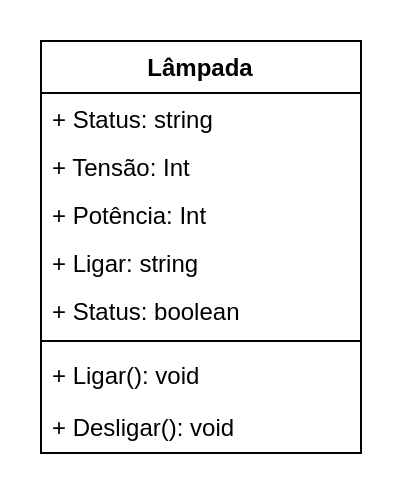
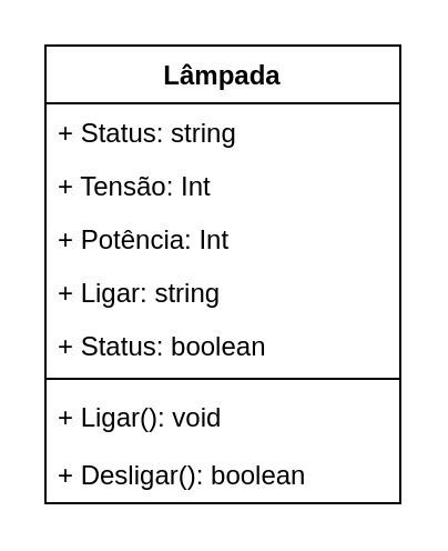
  <mxCell id="0" />
  <mxCell id="1" parent="0" />
  <mxCell id="2" value="Lâmpada" style="swimlane;fontStyle=1;align=center;verticalAlign=top;childLayout=stackLayout;horizontal=1;startSize=26;horizontalStack=0;resizeParent=1;resizeParentMax=0;resizeLast=0;collapsible=1;marginBottom=0;whiteSpace=wrap;html=1;" vertex="1" parent="1"><mxGeometry x="20" y="20" width="160" height="206" as="geometry" /></mxCell>
  <mxCell id="3" value="+ Status: string" style="text;strokeColor=none;fillColor=none;align=left;verticalAlign=top;spacingLeft=4;spacingRight=4;overflow=hidden;rotatable=0;points=[[0,0.5],[1,0.5]];portConstraint=eastwest;whiteSpace=wrap;html=1;" vertex="1" parent="2"><mxGeometry y="26" width="160" height="24" as="geometry" /></mxCell>
  <mxCell id="4" value="+ Tensão: Int" style="text;strokeColor=none;fillColor=none;align=left;verticalAlign=top;spacingLeft=4;spacingRight=4;overflow=hidden;rotatable=0;points=[[0,0.5],[1,0.5]];portConstraint=eastwest;whiteSpace=wrap;html=1;" vertex="1" parent="2"><mxGeometry y="50" width="160" height="24" as="geometry" /></mxCell>
  <mxCell id="5" value="+ Potência: Int" style="text;strokeColor=none;fillColor=none;align=left;verticalAlign=top;spacingLeft=4;spacingRight=4;overflow=hidden;rotatable=0;points=[[0,0.5],[1,0.5]];portConstraint=eastwest;whiteSpace=wrap;html=1;" vertex="1" parent="2"><mxGeometry y="74" width="160" height="24" as="geometry" /></mxCell>
  <mxCell id="6" value="+ Ligar: string&lt;div&gt;&lt;br&gt;&lt;/div&gt;" style="text;strokeColor=none;fillColor=none;align=left;verticalAlign=top;spacingLeft=4;spacingRight=4;overflow=hidden;rotatable=0;points=[[0,0.5],[1,0.5]];portConstraint=eastwest;whiteSpace=wrap;html=1;" vertex="1" parent="2"><mxGeometry y="98" width="160" height="24" as="geometry" /></mxCell>
  <mxCell id="7" value="+ Status: boolean&lt;div&gt;&lt;div&gt;&lt;br&gt;&lt;/div&gt;&lt;/div&gt;" style="text;strokeColor=none;fillColor=none;align=left;verticalAlign=top;spacingLeft=4;spacingRight=4;overflow=hidden;rotatable=0;points=[[0,0.5],[1,0.5]];portConstraint=eastwest;whiteSpace=wrap;html=1;" vertex="1" parent="2"><mxGeometry y="122" width="160" height="24" as="geometry" /></mxCell>
  <mxCell id="8" value="" style="line;strokeWidth=1;fillColor=none;align=left;verticalAlign=middle;spacingTop=-1;spacingLeft=3;spacingRight=3;rotatable=0;labelPosition=right;points=[];portConstraint=eastwest;strokeColor=inherit;" vertex="1" parent="2"><mxGeometry y="146" width="160" height="8" as="geometry" /></mxCell>
  <mxCell id="9" value="+ Ligar(): void" style="text;strokeColor=none;fillColor=none;align=left;verticalAlign=top;spacingLeft=4;spacingRight=4;overflow=hidden;rotatable=0;points=[[0,0.5],[1,0.5]];portConstraint=eastwest;whiteSpace=wrap;html=1;" vertex="1" parent="2"><mxGeometry y="154" width="160" height="26" as="geometry" /></mxCell>
- <mxCell id="10" value="+ Desligar(): void" style="text;strokeColor=none;fillColor=none;align=left;verticalAlign=top;spacingLeft=4;spacingRight=4;overflow=hidden;rotatable=0;points=[[0,0.5],[1,0.5]];portConstraint=eastwest;whiteSpace=wrap;html=1;" vertex="1" parent="2"><mxGeometry y="180" width="160" height="26" as="geometry" /></mxCell>
+ <mxCell id="10" value="+ Desligar(): boolean" style="text;strokeColor=none;fillColor=none;align=left;verticalAlign=top;spacingLeft=4;spacingRight=4;overflow=hidden;rotatable=0;points=[[0,0.5],[1,0.5]];portConstraint=eastwest;whiteSpace=wrap;html=1;" vertex="1" parent="2"><mxGeometry y="180" width="160" height="26" as="geometry" /></mxCell>
